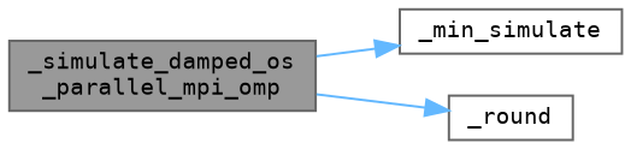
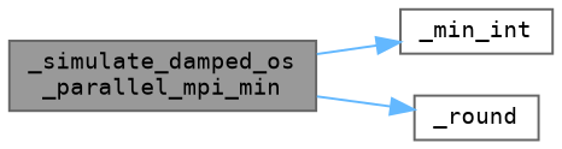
  digraph {
    fontname="DejaVu Sans Mono"
    rankdir=LR
    node [color=grey40 fillcolor=white fontname="DejaVu Sans Mono" fontsize=10 shape=box style=filled]
    edge [color=steelblue1 fontname="DejaVu Sans Mono" fontsize=10 labelfontname=Helvetica labelfontsize=10 style=solid]
-   n1 [color=gray40 fillcolor=grey60 fontcolor=black height=0.2 label="_simulate_damped_os\l_parallel_mpi_omp" width=0.4]
-   n2 [height=0.2 label=_min_simulate width=0.4]
+   n1 [color=gray40 fillcolor=grey60 fontcolor=black height=0.2 label="_simulate_damped_os\l_parallel_mpi_min" width=0.4]
+   n2 [height=0.2 label=_min_int width=0.4]
    n3 [height=0.2 label=_round width=0.4]
    n1 -> n2
    n1 -> n3
  }
